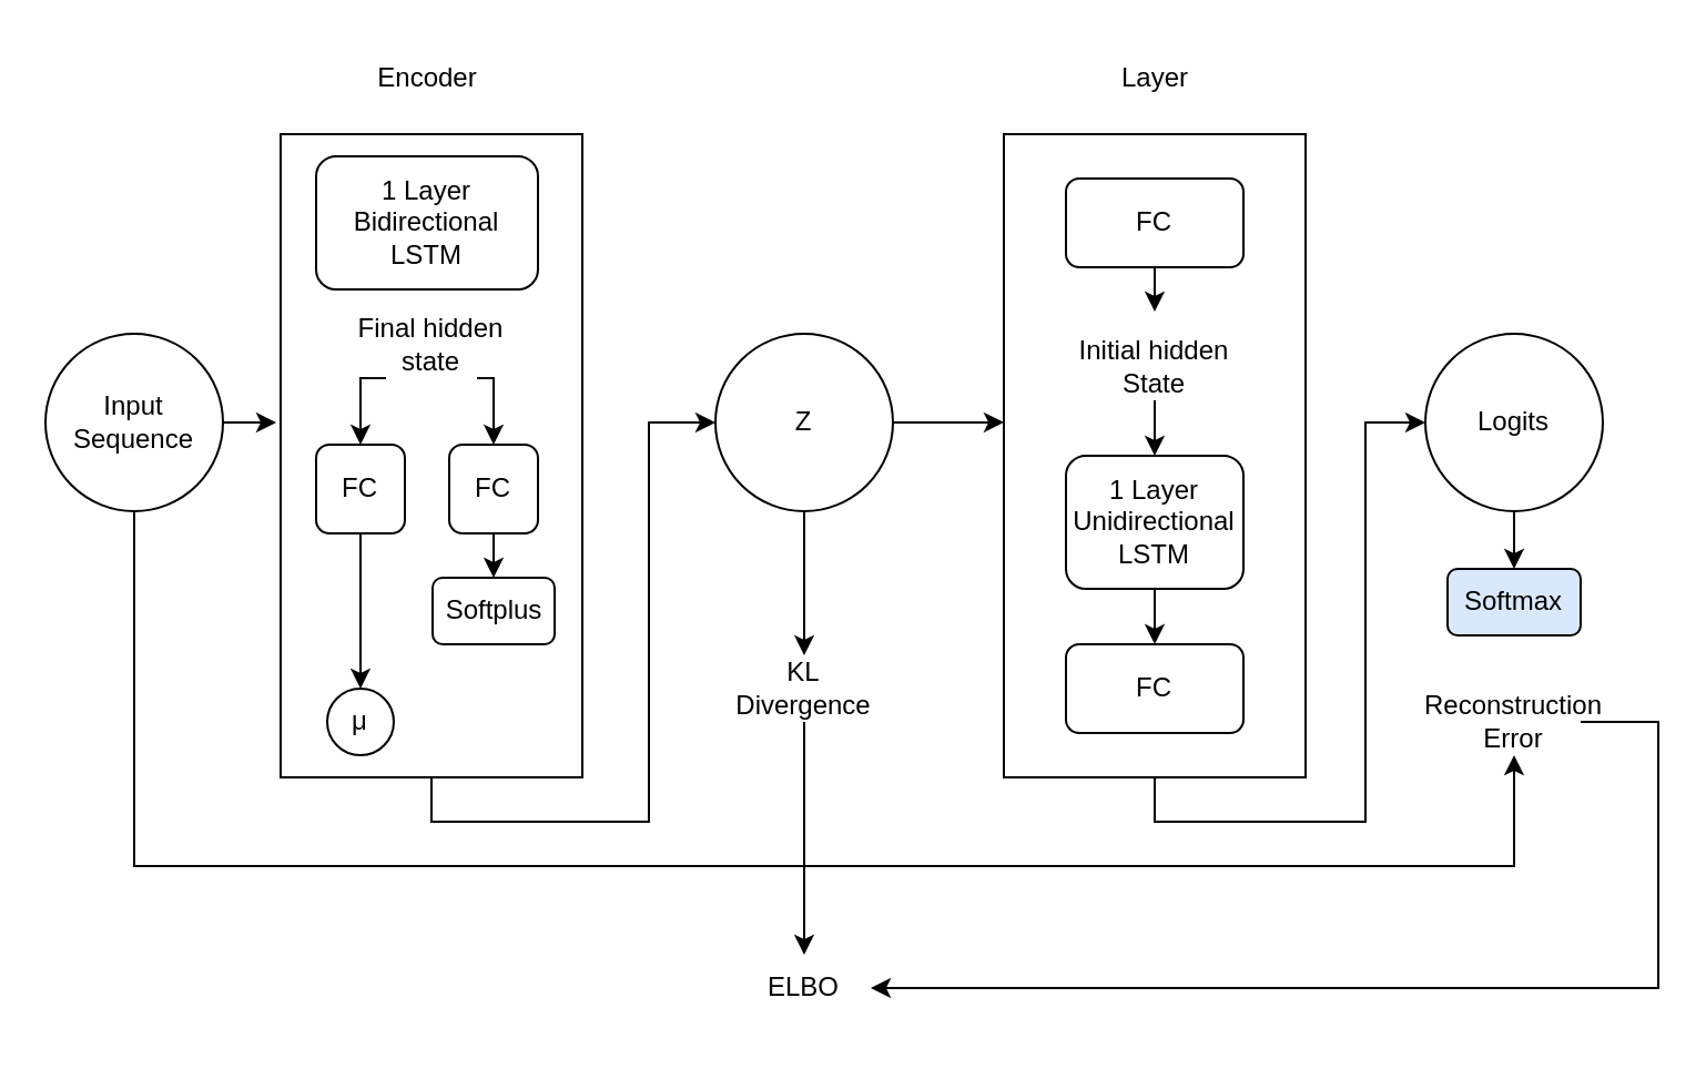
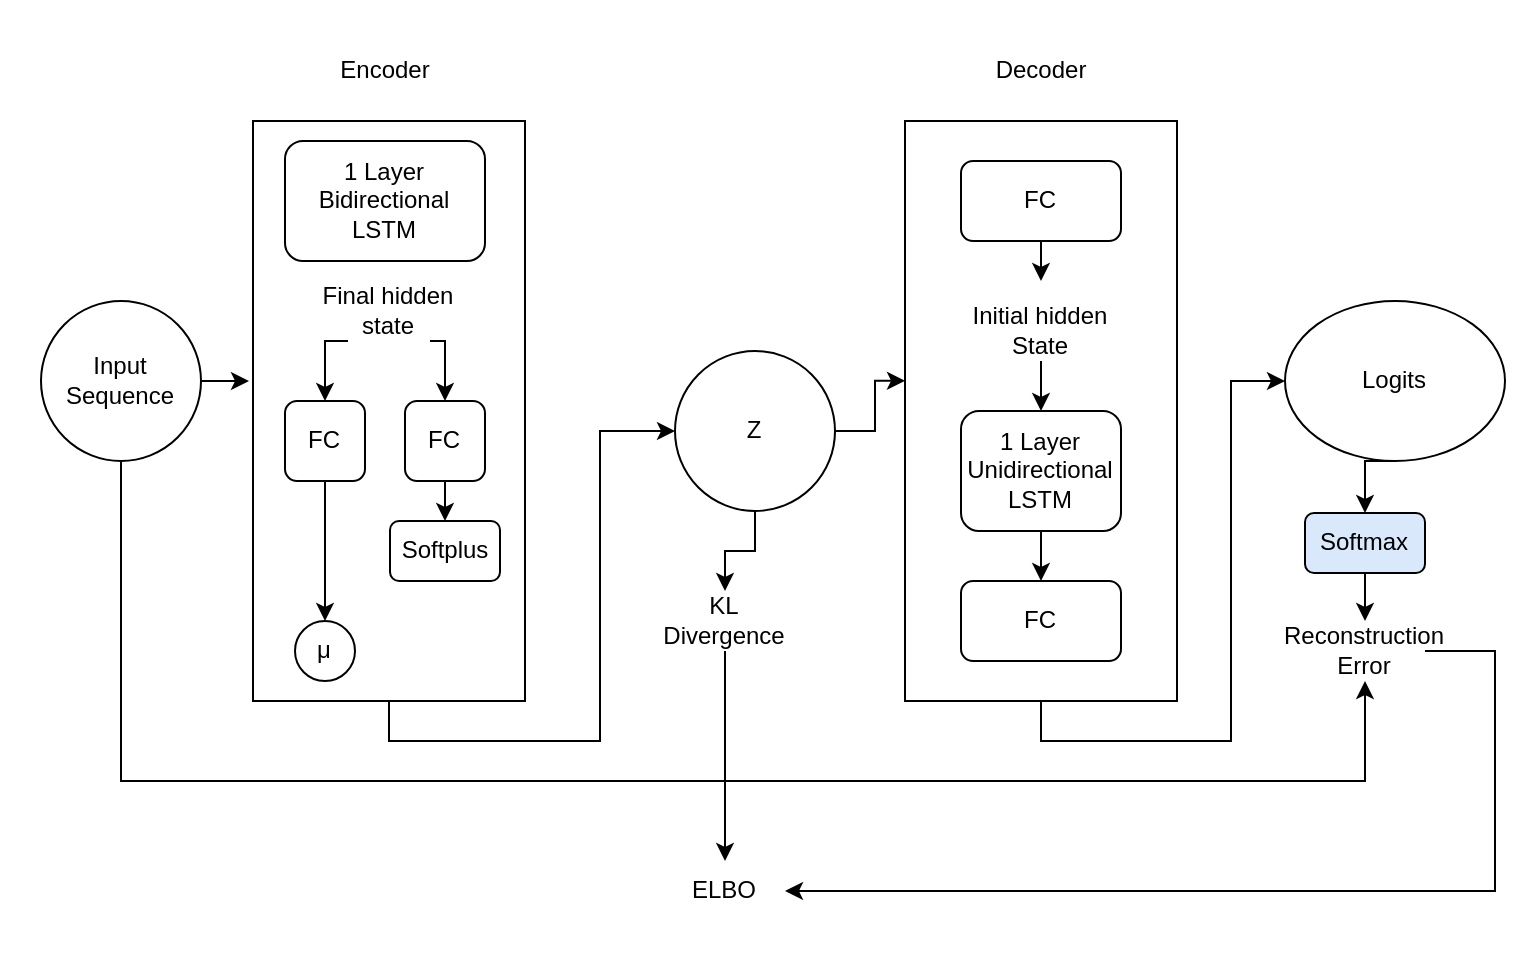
  <mxCell id="0" />
  <mxCell id="1" parent="0" />
  <mxCell id="2" style="edgeStyle=orthogonalEdgeStyle;rounded=0;orthogonalLoop=1;jettySize=auto;html=1;exitX=0.5;exitY=1;exitDx=0;exitDy=0;entryX=0;entryY=0.5;entryDx=0;entryDy=0;" parent="1" source="3" target="14" edge="1"><mxGeometry relative="1" as="geometry" /></mxCell>
  <mxCell id="3" value="" style="rounded=0;whiteSpace=wrap;html=1;" parent="1" vertex="1"><mxGeometry x="126" y="60" width="136" height="290" as="geometry" /></mxCell>
  <mxCell id="4" value="1 Layer Bidirectional LSTM" style="rounded=1;whiteSpace=wrap;html=1;fontSize=12;glass=0;strokeWidth=1;shadow=0;" parent="1" vertex="1"><mxGeometry x="142" y="70" width="100" height="60" as="geometry" /></mxCell>
  <mxCell id="5" style="edgeStyle=orthogonalEdgeStyle;rounded=0;orthogonalLoop=1;jettySize=auto;html=1;exitX=0.5;exitY=1;exitDx=0;exitDy=0;" parent="1" source="6" target="15" edge="1"><mxGeometry relative="1" as="geometry" /></mxCell>
  <mxCell id="6" value="FC" style="rounded=1;whiteSpace=wrap;html=1;" parent="1" vertex="1"><mxGeometry x="142" y="200" width="40" height="40" as="geometry" /></mxCell>
  <mxCell id="7" style="edgeStyle=orthogonalEdgeStyle;rounded=0;orthogonalLoop=1;jettySize=auto;html=1;exitX=0.5;exitY=1;exitDx=0;exitDy=0;entryX=0.5;entryY=0;entryDx=0;entryDy=0;" parent="1" source="8" target="16" edge="1"><mxGeometry relative="1" as="geometry" /></mxCell>
  <mxCell id="8" value="FC" style="rounded=1;whiteSpace=wrap;html=1;" parent="1" vertex="1"><mxGeometry x="202" y="200" width="40" height="40" as="geometry" /></mxCell>
  <mxCell id="9" value="Encoder" style="text;html=1;align=center;verticalAlign=middle;resizable=0;points=[];autosize=1;strokeColor=none;fillColor=none;" parent="1" vertex="1"><mxGeometry x="157" y="20" width="70" height="30" as="geometry" /></mxCell>
  <mxCell id="10" style="edgeStyle=orthogonalEdgeStyle;rounded=0;orthogonalLoop=1;jettySize=auto;html=1;exitX=0.25;exitY=1;exitDx=0;exitDy=0;entryX=0.5;entryY=0;entryDx=0;entryDy=0;" parent="1" source="12" target="6" edge="1"><mxGeometry relative="1" as="geometry" /></mxCell>
  <mxCell id="11" style="edgeStyle=orthogonalEdgeStyle;rounded=0;orthogonalLoop=1;jettySize=auto;html=1;exitX=0.75;exitY=1;exitDx=0;exitDy=0;entryX=0.5;entryY=0;entryDx=0;entryDy=0;" parent="1" source="12" target="8" edge="1"><mxGeometry relative="1" as="geometry" /></mxCell>
  <mxCell id="12" value="Final hidden state" style="text;html=1;strokeColor=none;fillColor=none;align=center;verticalAlign=middle;whiteSpace=wrap;rounded=0;" parent="1" vertex="1"><mxGeometry x="153" y="140" width="82" height="30" as="geometry" /></mxCell>
  <mxCell id="13" style="edgeStyle=orthogonalEdgeStyle;rounded=0;orthogonalLoop=1;jettySize=auto;html=1;entryX=0.5;entryY=0;entryDx=0;entryDy=0;" parent="1" source="14" target="18" edge="1"><mxGeometry relative="1" as="geometry" /></mxCell>
- <mxCell id="14" value="Z" style="ellipse;whiteSpace=wrap;html=1;aspect=fixed;" parent="1" vertex="1"><mxGeometry x="322" y="150" width="80" height="80" as="geometry" /></mxCell>
+ <mxCell id="14" value="Z" style="ellipse;whiteSpace=wrap;html=1;aspect=fixed;" parent="1" vertex="1"><mxGeometry x="337" y="175" width="80" height="80" as="geometry" /></mxCell>
  <mxCell id="15" value="μ" style="ellipse;whiteSpace=wrap;html=1;aspect=fixed;" parent="1" vertex="1"><mxGeometry x="147" y="310" width="30" height="30" as="geometry" /></mxCell>
  <mxCell id="16" value="Softplus" style="rounded=1;whiteSpace=wrap;html=1;" parent="1" vertex="1"><mxGeometry x="194.5" y="260" width="55" height="30" as="geometry" /></mxCell>
  <mxCell id="17" style="edgeStyle=orthogonalEdgeStyle;rounded=0;orthogonalLoop=1;jettySize=auto;html=1;exitX=0.5;exitY=1;exitDx=0;exitDy=0;entryX=0.5;entryY=0;entryDx=0;entryDy=0;" parent="1" source="18" target="37" edge="1"><mxGeometry relative="1" as="geometry" /></mxCell>
  <mxCell id="18" value="KL Divergence" style="text;html=1;strokeColor=none;fillColor=none;align=center;verticalAlign=middle;whiteSpace=wrap;rounded=0;" parent="1" vertex="1"><mxGeometry x="332" y="295" width="60" height="30" as="geometry" /></mxCell>
  <mxCell id="19" style="edgeStyle=orthogonalEdgeStyle;rounded=0;orthogonalLoop=1;jettySize=auto;html=1;exitX=0.5;exitY=1;exitDx=0;exitDy=0;entryX=0;entryY=0.5;entryDx=0;entryDy=0;" parent="1" source="20" target="29" edge="1"><mxGeometry relative="1" as="geometry" /></mxCell>
  <mxCell id="20" value="" style="rounded=0;whiteSpace=wrap;html=1;" parent="1" vertex="1"><mxGeometry x="452" y="60" width="136" height="290" as="geometry" /></mxCell>
  <mxCell id="21" style="edgeStyle=orthogonalEdgeStyle;rounded=0;orthogonalLoop=1;jettySize=auto;html=1;entryX=0.5;entryY=0;entryDx=0;entryDy=0;" parent="1" source="22" edge="1"><mxGeometry relative="1" as="geometry"><mxPoint x="520" y="140" as="targetPoint" /></mxGeometry></mxCell>
  <mxCell id="22" value="FC" style="rounded=1;whiteSpace=wrap;html=1;" parent="1" vertex="1"><mxGeometry x="480" y="80" width="80" height="40" as="geometry" /></mxCell>
- <mxCell id="23" value="Layer" style="text;html=1;align=center;verticalAlign=middle;resizable=0;points=[];autosize=1;strokeColor=none;fillColor=none;" parent="1" vertex="1"><mxGeometry x="485" y="20" width="70" height="30" as="geometry" /></mxCell>
+ <mxCell id="23" value="Decoder" style="text;html=1;align=center;verticalAlign=middle;resizable=0;points=[];autosize=1;strokeColor=none;fillColor=none;" parent="1" vertex="1"><mxGeometry x="485" y="20" width="70" height="30" as="geometry" /></mxCell>
  <mxCell id="24" style="edgeStyle=orthogonalEdgeStyle;rounded=0;orthogonalLoop=1;jettySize=auto;html=1;exitX=0.5;exitY=1;exitDx=0;exitDy=0;entryX=0.5;entryY=0;entryDx=0;entryDy=0;" parent="1" target="26" edge="1"><mxGeometry relative="1" as="geometry"><mxPoint x="520" y="180" as="sourcePoint" /></mxGeometry></mxCell>
  <mxCell id="25" style="edgeStyle=orthogonalEdgeStyle;rounded=0;orthogonalLoop=1;jettySize=auto;html=1;entryX=0.5;entryY=0;entryDx=0;entryDy=0;" parent="1" source="26" target="27" edge="1"><mxGeometry relative="1" as="geometry" /></mxCell>
  <mxCell id="26" value="1 Layer Unidirectional LSTM" style="rounded=1;whiteSpace=wrap;html=1;" parent="1" vertex="1"><mxGeometry x="480" y="205" width="80" height="60" as="geometry" /></mxCell>
  <mxCell id="27" value="FC" style="rounded=1;whiteSpace=wrap;html=1;" parent="1" vertex="1"><mxGeometry x="480" y="290" width="80" height="40" as="geometry" /></mxCell>
  <mxCell id="28" style="edgeStyle=orthogonalEdgeStyle;rounded=0;orthogonalLoop=1;jettySize=auto;html=1;exitX=0.5;exitY=1;exitDx=0;exitDy=0;entryX=0.5;entryY=0;entryDx=0;entryDy=0;" parent="1" source="29" target="39" edge="1"><mxGeometry relative="1" as="geometry" /></mxCell>
- <mxCell id="29" value="Logits" style="ellipse;whiteSpace=wrap;html=1;" parent="1" vertex="1"><mxGeometry x="642" y="150" width="80" height="80" as="geometry" /></mxCell>
+ <mxCell id="29" value="Logits" style="ellipse;whiteSpace=wrap;html=1;" parent="1" vertex="1"><mxGeometry x="642" y="150" width="110" height="80" as="geometry" /></mxCell>
  <mxCell id="30" value="Initial hidden State" style="text;html=1;strokeColor=none;fillColor=none;align=center;verticalAlign=middle;whiteSpace=wrap;rounded=0;" parent="1" vertex="1"><mxGeometry x="475" y="150" width="90" height="30" as="geometry" /></mxCell>
  <mxCell id="31" style="edgeStyle=orthogonalEdgeStyle;rounded=0;orthogonalLoop=1;jettySize=auto;html=1;exitX=1;exitY=0.5;exitDx=0;exitDy=0;entryX=0;entryY=0.448;entryDx=0;entryDy=0;entryPerimeter=0;" parent="1" source="14" target="20" edge="1"><mxGeometry relative="1" as="geometry" /></mxCell>
  <mxCell id="32" style="edgeStyle=orthogonalEdgeStyle;rounded=0;orthogonalLoop=1;jettySize=auto;html=1;entryX=0.5;entryY=1;entryDx=0;entryDy=0;" parent="1" source="33" target="36" edge="1"><mxGeometry relative="1" as="geometry"><Array as="points"><mxPoint x="60" y="390" /><mxPoint x="682" y="390" /></Array></mxGeometry></mxCell>
  <mxCell id="33" value="Input Sequence" style="ellipse;whiteSpace=wrap;html=1;aspect=fixed;" parent="1" vertex="1"><mxGeometry x="20" y="150" width="80" height="80" as="geometry" /></mxCell>
  <mxCell id="34" style="edgeStyle=orthogonalEdgeStyle;rounded=0;orthogonalLoop=1;jettySize=auto;html=1;exitX=1;exitY=0.5;exitDx=0;exitDy=0;entryX=-0.015;entryY=0.448;entryDx=0;entryDy=0;entryPerimeter=0;" parent="1" source="33" target="3" edge="1"><mxGeometry relative="1" as="geometry" /></mxCell>
  <mxCell id="35" style="edgeStyle=orthogonalEdgeStyle;rounded=0;orthogonalLoop=1;jettySize=auto;html=1;entryX=1;entryY=0.5;entryDx=0;entryDy=0;" parent="1" source="36" target="37" edge="1"><mxGeometry relative="1" as="geometry"><Array as="points"><mxPoint x="747" y="325" /><mxPoint x="747" y="445" /></Array></mxGeometry></mxCell>
  <mxCell id="36" value="Reconstruction Error" style="text;html=1;strokeColor=none;fillColor=none;align=center;verticalAlign=middle;whiteSpace=wrap;rounded=0;" parent="1" vertex="1"><mxGeometry x="652" y="310" width="60" height="30" as="geometry" /></mxCell>
  <mxCell id="37" value="ELBO" style="text;html=1;strokeColor=none;fillColor=none;align=center;verticalAlign=middle;whiteSpace=wrap;rounded=0;" parent="1" vertex="1"><mxGeometry x="332" y="430" width="60" height="30" as="geometry" /></mxCell>
+ <mxCell id="38" style="edgeStyle=orthogonalEdgeStyle;rounded=0;orthogonalLoop=1;jettySize=auto;html=1;exitX=0.5;exitY=1;exitDx=0;exitDy=0;entryX=0.5;entryY=0;entryDx=0;entryDy=0;" parent="1" source="39" target="36" edge="1"><mxGeometry relative="1" as="geometry" /></mxCell>
  <mxCell id="39" value="Softmax" style="rounded=1;whiteSpace=wrap;html=1;fillColor=#dae8fc;" parent="1" vertex="1"><mxGeometry x="652" y="256" width="60" height="30" as="geometry" /></mxCell>
